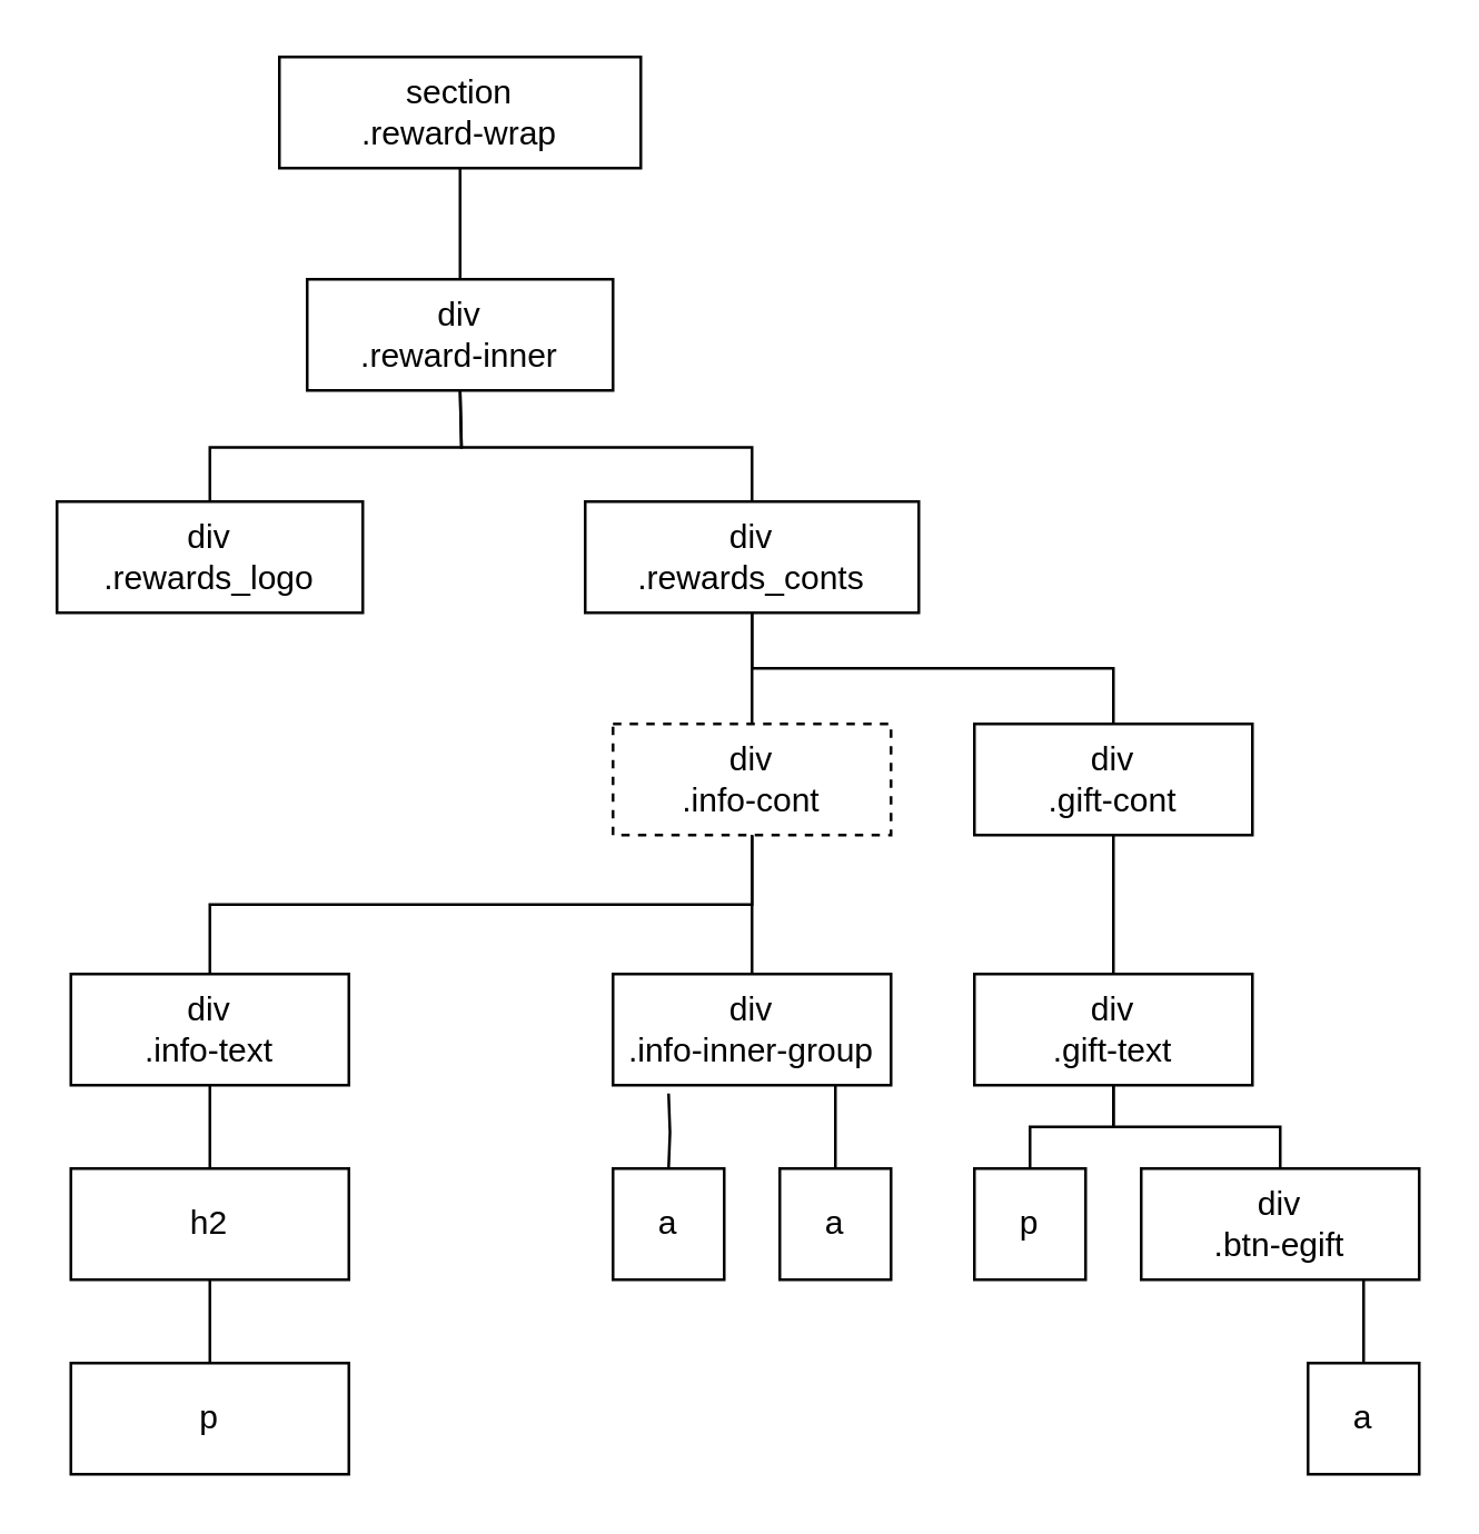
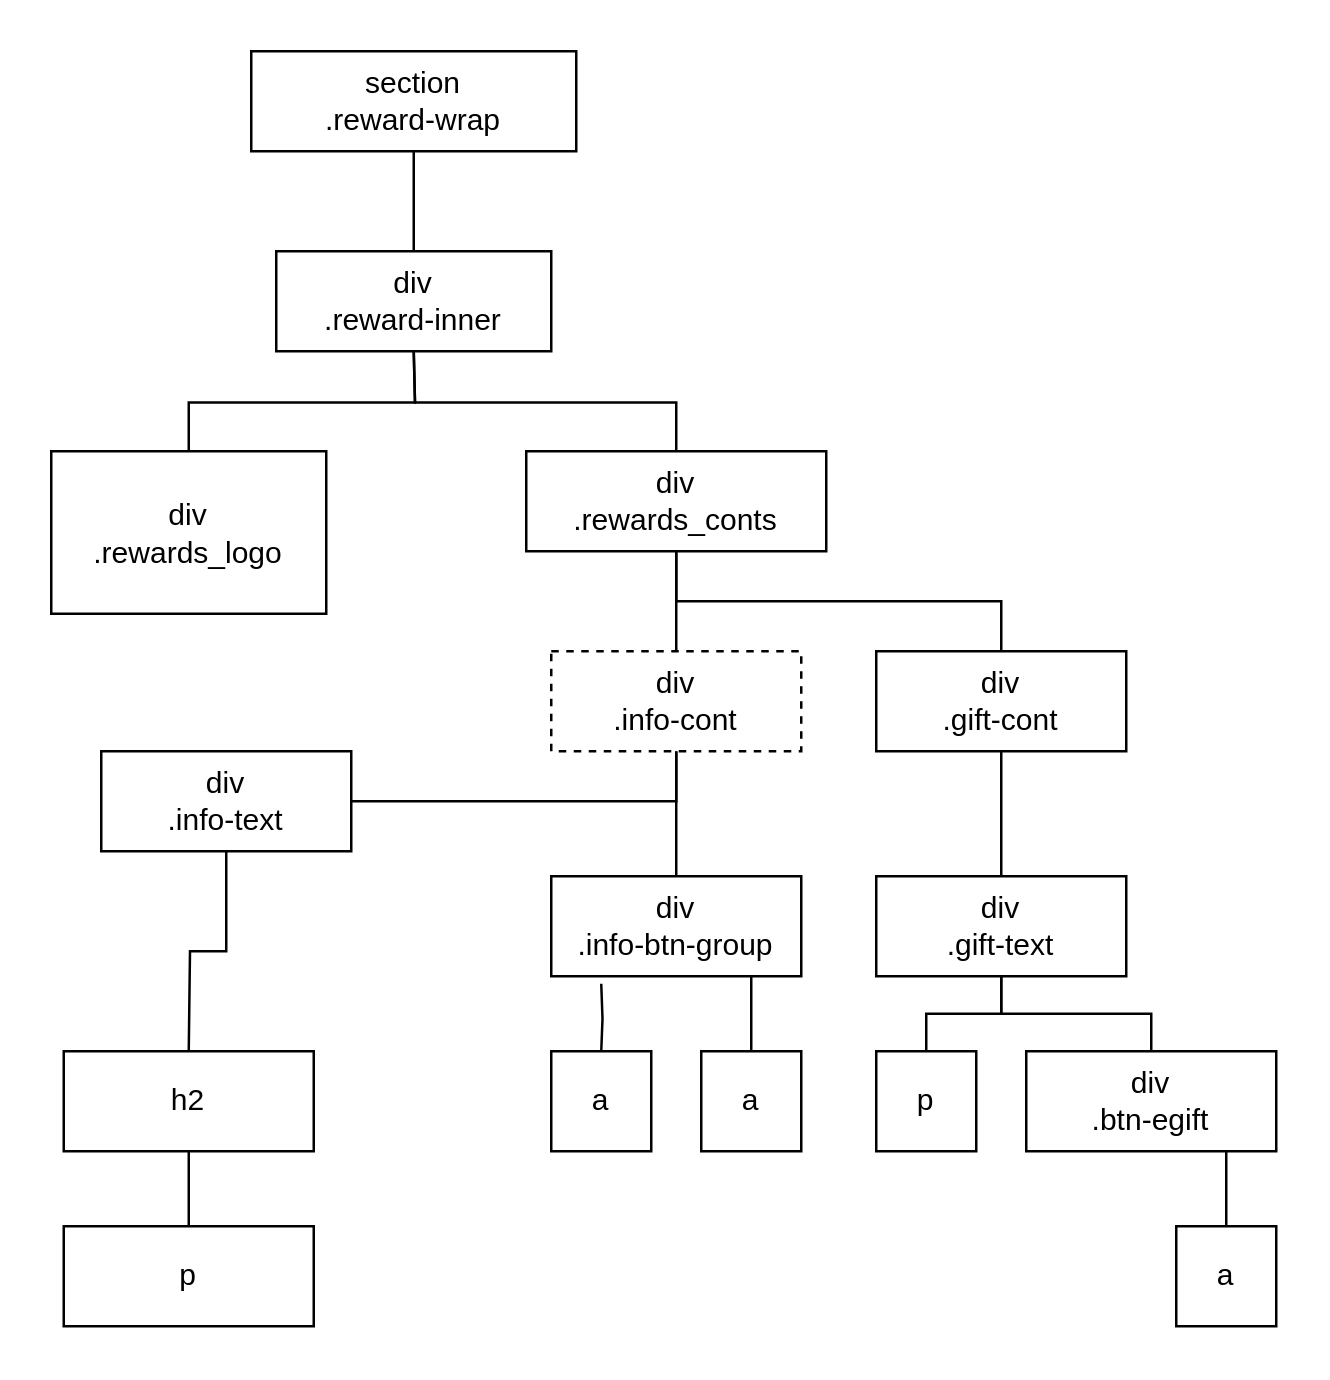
  <mxCell id="0" />
  <mxCell id="1" parent="0" />
  <mxCell id="2" value="" style="edgeStyle=none;rounded=0;html=1;endArrow=none;endFill=0;" parent="1" source="3" target="4" edge="1"><mxGeometry relative="1" as="geometry" /></mxCell>
  <mxCell id="3" value="section&lt;br&gt;.reward-wrap" style="rounded=0;whiteSpace=wrap;html=1;" parent="1" vertex="1"><mxGeometry x="100" y="20" width="130" height="40" as="geometry" /></mxCell>
  <mxCell id="4" value="div&lt;br&gt;.reward-inner" style="rounded=0;whiteSpace=wrap;html=1;" parent="1" vertex="1"><mxGeometry x="110" y="100" width="110" height="40" as="geometry" /></mxCell>
  <mxCell id="5" style="edgeStyle=orthogonalEdgeStyle;rounded=0;html=1;exitX=0.5;exitY=0;exitDx=0;exitDy=0;entryX=0.5;entryY=1;entryDx=0;entryDy=0;endArrow=none;endFill=0;" parent="1" source="6" edge="1"><mxGeometry relative="1" as="geometry"><mxPoint x="165" y="140" as="targetPoint" /></mxGeometry></mxCell>
- <mxCell id="6" value="div&lt;br&gt;.rewards_logo" style="rounded=0;whiteSpace=wrap;html=1;" parent="1" vertex="1"><mxGeometry x="20" y="180" width="110" height="40" as="geometry" /></mxCell>
+ <mxCell id="6" value="div&lt;br&gt;.rewards_logo" style="rounded=0;whiteSpace=wrap;html=1;" parent="1" vertex="1"><mxGeometry x="20" y="180" width="110" height="65" as="geometry" /></mxCell>
  <mxCell id="7" style="edgeStyle=orthogonalEdgeStyle;rounded=0;html=1;exitX=0.5;exitY=0;exitDx=0;exitDy=0;entryX=0.5;entryY=1;entryDx=0;entryDy=0;endArrow=none;endFill=0;" parent="1" source="10" edge="1"><mxGeometry relative="1" as="geometry"><mxPoint x="165" y="140" as="targetPoint" /></mxGeometry></mxCell>
  <mxCell id="8" style="edgeStyle=none;html=1;entryX=0.5;entryY=0;entryDx=0;entryDy=0;endArrow=none;endFill=0;" parent="1" source="10" target="12" edge="1"><mxGeometry relative="1" as="geometry" /></mxCell>
  <mxCell id="9" style="edgeStyle=orthogonalEdgeStyle;html=1;exitX=0.5;exitY=1;exitDx=0;exitDy=0;entryX=0.5;entryY=0;entryDx=0;entryDy=0;endArrow=none;endFill=0;rounded=0;" edge="1" parent="1" source="10" target="14"><mxGeometry relative="1" as="geometry" /></mxCell>
  <mxCell id="10" value="div&lt;br&gt;.rewards_conts" style="rounded=0;whiteSpace=wrap;html=1;" parent="1" vertex="1"><mxGeometry x="210" y="180" width="120" height="40" as="geometry" /></mxCell>
  <mxCell id="11" style="edgeStyle=orthogonalEdgeStyle;rounded=0;html=1;exitX=0.5;exitY=1;exitDx=0;exitDy=0;endArrow=none;endFill=0;" edge="1" parent="1" source="12" target="16"><mxGeometry relative="1" as="geometry" /></mxCell>
  <mxCell id="12" value="div&lt;br&gt;.info-cont" style="rounded=0;whiteSpace=wrap;html=1;dashed=1;" parent="1" vertex="1"><mxGeometry x="220" y="260" width="100" height="40" as="geometry" /></mxCell>
  <mxCell id="13" style="edgeStyle=orthogonalEdgeStyle;rounded=0;html=1;entryX=0.5;entryY=0;entryDx=0;entryDy=0;endArrow=none;endFill=0;" edge="1" parent="1" source="14" target="27"><mxGeometry relative="1" as="geometry" /></mxCell>
  <mxCell id="14" value="div&lt;br&gt;.gift-cont" style="rounded=0;whiteSpace=wrap;html=1;" vertex="1" parent="1"><mxGeometry x="350" y="260" width="100" height="40" as="geometry" /></mxCell>
  <mxCell id="15" style="edgeStyle=orthogonalEdgeStyle;rounded=0;html=1;endArrow=none;endFill=0;" edge="1" parent="1" source="16"><mxGeometry relative="1" as="geometry"><mxPoint x="75" y="420" as="targetPoint" /></mxGeometry></mxCell>
- <mxCell id="16" value="div&lt;br&gt;.info-text" style="rounded=0;whiteSpace=wrap;html=1;" vertex="1" parent="1"><mxGeometry x="25" y="350" width="100" height="40" as="geometry" /></mxCell>
+ <mxCell id="16" value="div&lt;br&gt;.info-text" style="rounded=0;whiteSpace=wrap;html=1;" vertex="1" parent="1"><mxGeometry x="40" y="300" width="100" height="40" as="geometry" /></mxCell>
  <mxCell id="17" style="edgeStyle=orthogonalEdgeStyle;rounded=0;html=1;entryX=0.5;entryY=0;entryDx=0;entryDy=0;endArrow=none;endFill=0;" edge="1" parent="1" source="18" target="19"><mxGeometry relative="1" as="geometry" /></mxCell>
  <mxCell id="18" value="h2" style="rounded=0;whiteSpace=wrap;html=1;" vertex="1" parent="1"><mxGeometry x="25" y="420" width="100" height="40" as="geometry" /></mxCell>
  <mxCell id="19" value="p" style="rounded=0;whiteSpace=wrap;html=1;" vertex="1" parent="1"><mxGeometry x="25" y="490" width="100" height="40" as="geometry" /></mxCell>
  <mxCell id="20" style="edgeStyle=orthogonalEdgeStyle;rounded=0;html=1;entryX=0.5;entryY=0;entryDx=0;entryDy=0;endArrow=none;endFill=0;" edge="1" parent="1" target="21"><mxGeometry relative="1" as="geometry"><mxPoint x="240" y="393" as="sourcePoint" /></mxGeometry></mxCell>
  <mxCell id="21" value="a" style="rounded=0;whiteSpace=wrap;html=1;" vertex="1" parent="1"><mxGeometry x="220" y="420" width="40" height="40" as="geometry" /></mxCell>
  <mxCell id="22" value="a" style="rounded=0;whiteSpace=wrap;html=1;" vertex="1" parent="1"><mxGeometry x="280" y="420" width="40" height="40" as="geometry" /></mxCell>
  <mxCell id="23" value="" style="endArrow=none;html=1;exitX=0.5;exitY=0;exitDx=0;exitDy=0;" edge="1" parent="1" source="22"><mxGeometry width="50" height="50" relative="1" as="geometry"><mxPoint x="160" y="150" as="sourcePoint" /><mxPoint x="300" y="350" as="targetPoint" /></mxGeometry></mxCell>
  <mxCell id="24" style="edgeStyle=orthogonalEdgeStyle;rounded=0;html=1;endArrow=none;endFill=0;" edge="1" parent="1" source="25" target="12"><mxGeometry relative="1" as="geometry" /></mxCell>
- <mxCell id="25" value="div&lt;br&gt;.info-inner-group" style="rounded=0;whiteSpace=wrap;html=1;" vertex="1" parent="1"><mxGeometry x="220" y="350" width="100" height="40" as="geometry" /></mxCell>
+ <mxCell id="25" value="div&lt;br&gt;.info-btn-group" style="rounded=0;whiteSpace=wrap;html=1;" vertex="1" parent="1"><mxGeometry x="220" y="350" width="100" height="40" as="geometry" /></mxCell>
  <mxCell id="26" style="edgeStyle=orthogonalEdgeStyle;rounded=0;html=1;entryX=0.5;entryY=0;entryDx=0;entryDy=0;endArrow=none;endFill=0;" edge="1" parent="1" source="27" target="28"><mxGeometry relative="1" as="geometry" /></mxCell>
  <mxCell id="27" value="div&lt;br&gt;.gift-text" style="rounded=0;whiteSpace=wrap;html=1;" vertex="1" parent="1"><mxGeometry x="350" y="350" width="100" height="40" as="geometry" /></mxCell>
  <mxCell id="28" value="p" style="rounded=0;whiteSpace=wrap;html=1;" vertex="1" parent="1"><mxGeometry x="350" y="420" width="40" height="40" as="geometry" /></mxCell>
  <mxCell id="29" style="edgeStyle=orthogonalEdgeStyle;rounded=0;html=1;entryX=0.5;entryY=1;entryDx=0;entryDy=0;endArrow=none;endFill=0;" edge="1" parent="1" source="30" target="27"><mxGeometry relative="1" as="geometry" /></mxCell>
  <mxCell id="30" value="div&lt;br&gt;.btn-egift" style="rounded=0;whiteSpace=wrap;html=1;" vertex="1" parent="1"><mxGeometry x="410" y="420" width="100" height="40" as="geometry" /></mxCell>
  <mxCell id="31" style="edgeStyle=orthogonalEdgeStyle;rounded=0;html=1;endArrow=none;endFill=0;" edge="1" parent="1" source="32"><mxGeometry relative="1" as="geometry"><mxPoint x="490" y="460" as="targetPoint" /></mxGeometry></mxCell>
  <mxCell id="32" value="a" style="rounded=0;whiteSpace=wrap;html=1;" vertex="1" parent="1"><mxGeometry x="470" y="490" width="40" height="40" as="geometry" /></mxCell>
